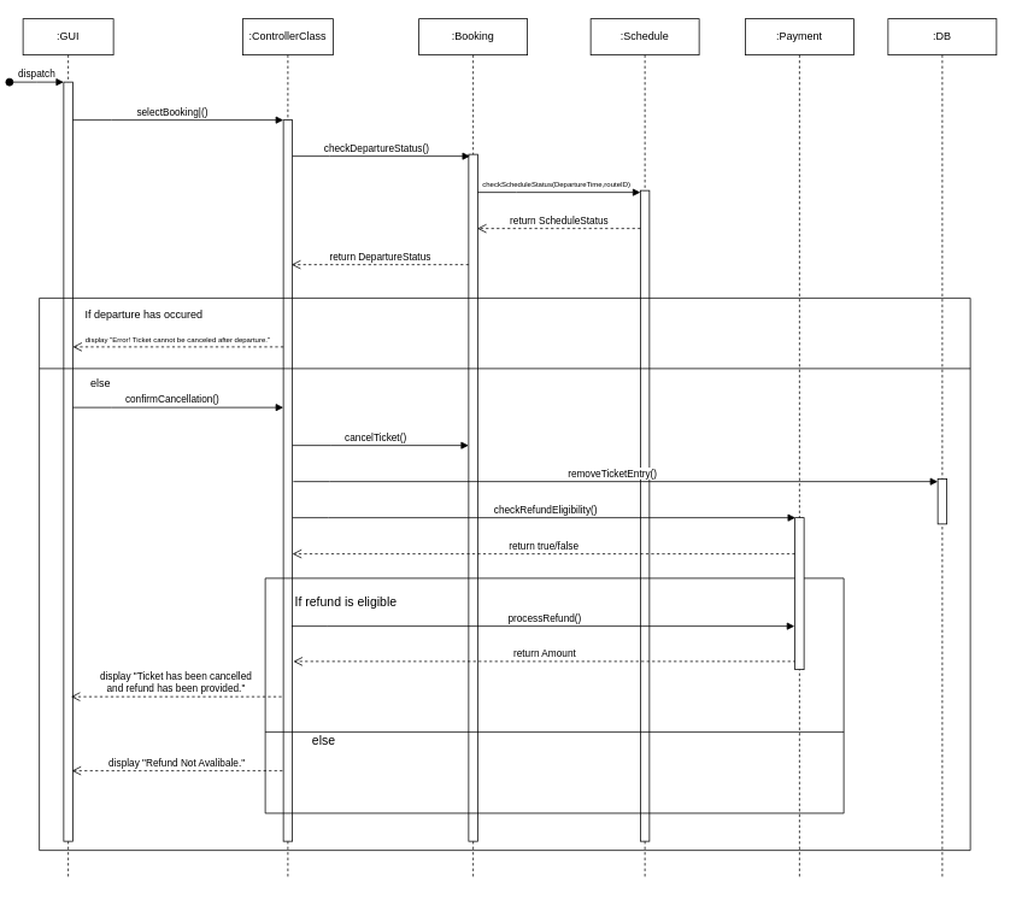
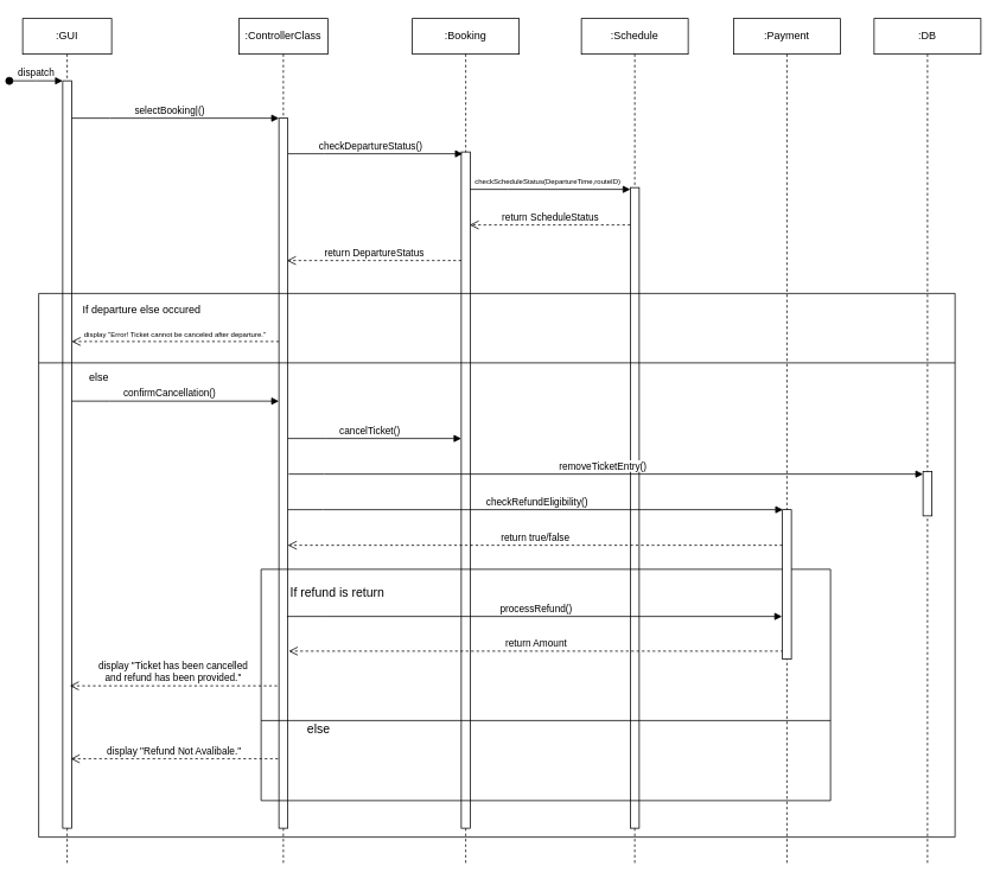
  <mxCell id="0" />
  <mxCell id="1" parent="0" />
  <mxCell id="2" value=":GUI" style="shape=umlLifeline;perimeter=lifelinePerimeter;whiteSpace=wrap;html=1;container=0;dropTarget=0;collapsible=0;recursiveResize=0;outlineConnect=0;portConstraint=eastwest;newEdgeStyle={&quot;edgeStyle&quot;:&quot;elbowEdgeStyle&quot;,&quot;elbow&quot;:&quot;vertical&quot;,&quot;curved&quot;:0,&quot;rounded&quot;:0};" parent="1" vertex="1"><mxGeometry x="20" y="20" width="100" height="952" as="geometry" /></mxCell>
  <mxCell id="3" value="" style="html=1;points=[];perimeter=orthogonalPerimeter;outlineConnect=0;targetShapes=umlLifeline;portConstraint=eastwest;newEdgeStyle={&quot;edgeStyle&quot;:&quot;elbowEdgeStyle&quot;,&quot;elbow&quot;:&quot;vertical&quot;,&quot;curved&quot;:0,&quot;rounded&quot;:0};" parent="2" vertex="1"><mxGeometry x="45" y="70" width="10" height="840" as="geometry" /></mxCell>
  <mxCell id="4" value="dispatch" style="html=1;verticalAlign=bottom;startArrow=oval;endArrow=block;startSize=8;edgeStyle=elbowEdgeStyle;elbow=vertical;curved=0;rounded=0;" parent="2" target="3" edge="1"><mxGeometry relative="1" as="geometry"><mxPoint x="-15" y="70" as="sourcePoint" /></mxGeometry></mxCell>
  <mxCell id="5" value=":ControllerClass" style="shape=umlLifeline;perimeter=lifelinePerimeter;whiteSpace=wrap;html=1;container=0;dropTarget=0;collapsible=0;recursiveResize=0;outlineConnect=0;portConstraint=eastwest;newEdgeStyle={&quot;edgeStyle&quot;:&quot;elbowEdgeStyle&quot;,&quot;elbow&quot;:&quot;vertical&quot;,&quot;curved&quot;:0,&quot;rounded&quot;:0};" parent="1" vertex="1"><mxGeometry x="263" y="20" width="100" height="952" as="geometry" /></mxCell>
  <mxCell id="6" value="" style="html=1;points=[];perimeter=orthogonalPerimeter;outlineConnect=0;targetShapes=umlLifeline;portConstraint=eastwest;newEdgeStyle={&quot;edgeStyle&quot;:&quot;elbowEdgeStyle&quot;,&quot;elbow&quot;:&quot;vertical&quot;,&quot;curved&quot;:0,&quot;rounded&quot;:0};" parent="5" vertex="1"><mxGeometry x="45" y="112" width="10" height="798" as="geometry" /></mxCell>
  <mxCell id="7" value="" style="html=1;verticalAlign=bottom;endArrow=block;edgeStyle=elbowEdgeStyle;elbow=vertical;curved=0;rounded=0;" parent="1" edge="1"><mxGeometry relative="1" as="geometry"><mxPoint x="75" y="132" as="sourcePoint" /><Array as="points"><mxPoint x="118" y="132" /><mxPoint x="160" y="112" /></Array><mxPoint x="308" y="132" as="targetPoint" /></mxGeometry></mxCell>
  <mxCell id="8" value="selectBooking|()" style="edgeLabel;html=1;align=center;verticalAlign=middle;resizable=0;points=[];" parent="7" vertex="1" connectable="0"><mxGeometry x="-0.065" y="3" relative="1" as="geometry"><mxPoint y="-7" as="offset" /></mxGeometry></mxCell>
  <mxCell id="9" value=":Schedule" style="shape=umlLifeline;perimeter=lifelinePerimeter;whiteSpace=wrap;html=1;container=0;dropTarget=0;collapsible=0;recursiveResize=0;outlineConnect=0;portConstraint=eastwest;newEdgeStyle={&quot;edgeStyle&quot;:&quot;elbowEdgeStyle&quot;,&quot;elbow&quot;:&quot;vertical&quot;,&quot;curved&quot;:0,&quot;rounded&quot;:0};" parent="1" vertex="1"><mxGeometry x="648" y="20" width="120" height="952" as="geometry" /></mxCell>
  <mxCell id="10" value="" style="html=1;points=[];perimeter=orthogonalPerimeter;outlineConnect=0;targetShapes=umlLifeline;portConstraint=eastwest;newEdgeStyle={&quot;edgeStyle&quot;:&quot;elbowEdgeStyle&quot;,&quot;elbow&quot;:&quot;vertical&quot;,&quot;curved&quot;:0,&quot;rounded&quot;:0};" parent="9" vertex="1"><mxGeometry x="55" y="190" width="10" height="720" as="geometry" /></mxCell>
  <mxCell id="11" value=":DB" style="shape=umlLifeline;perimeter=lifelinePerimeter;whiteSpace=wrap;html=1;container=0;dropTarget=0;collapsible=0;recursiveResize=0;outlineConnect=0;portConstraint=eastwest;newEdgeStyle={&quot;edgeStyle&quot;:&quot;elbowEdgeStyle&quot;,&quot;elbow&quot;:&quot;vertical&quot;,&quot;curved&quot;:0,&quot;rounded&quot;:0};" parent="1" vertex="1"><mxGeometry x="977" y="20" width="120" height="951" as="geometry" /></mxCell>
  <mxCell id="12" value=":Booking" style="shape=umlLifeline;perimeter=lifelinePerimeter;whiteSpace=wrap;html=1;container=0;dropTarget=0;collapsible=0;recursiveResize=0;outlineConnect=0;portConstraint=eastwest;newEdgeStyle={&quot;edgeStyle&quot;:&quot;elbowEdgeStyle&quot;,&quot;elbow&quot;:&quot;vertical&quot;,&quot;curved&quot;:0,&quot;rounded&quot;:0};" parent="1" vertex="1"><mxGeometry x="458" y="20" width="120" height="952" as="geometry" /></mxCell>
  <mxCell id="13" value="" style="html=1;points=[];perimeter=orthogonalPerimeter;outlineConnect=0;targetShapes=umlLifeline;portConstraint=eastwest;newEdgeStyle={&quot;edgeStyle&quot;:&quot;elbowEdgeStyle&quot;,&quot;elbow&quot;:&quot;vertical&quot;,&quot;curved&quot;:0,&quot;rounded&quot;:0};" parent="12" vertex="1"><mxGeometry x="55" y="150" width="10" height="760" as="geometry" /></mxCell>
  <mxCell id="14" value="" style="swimlane;startSize=0;" parent="1" vertex="1"><mxGeometry x="38" y="329" width="1030" height="611" as="geometry" /></mxCell>
- <mxCell id="15" value="&lt;span style=&quot;text-wrap-mode: nowrap; background-color: rgb(255, 255, 255);&quot;&gt;If departure has occured&lt;/span&gt;" style="text;whiteSpace=wrap;html=1;fontSize=12;align=center;" parent="14" vertex="1"><mxGeometry x="51" y="4" width="130" height="40" as="geometry" /></mxCell>
+ <mxCell id="15" value="&lt;span style=&quot;text-wrap-mode: nowrap; background-color: rgb(255, 255, 255);&quot;&gt;If departure else occured&lt;/span&gt;" style="text;whiteSpace=wrap;html=1;fontSize=12;align=center;" parent="14" vertex="1"><mxGeometry x="51" y="4" width="130" height="40" as="geometry" /></mxCell>
  <mxCell id="16" value="v" style="html=1;verticalAlign=bottom;endArrow=block;edgeStyle=elbowEdgeStyle;elbow=vertical;curved=0;rounded=0;" parent="14" edge="1"><mxGeometry relative="1" as="geometry"><mxPoint x="280" y="243.0" as="sourcePoint" /><Array as="points"><mxPoint x="320" y="243" /><mxPoint x="362" y="223" /></Array><mxPoint x="836.5" y="243" as="targetPoint" /></mxGeometry></mxCell>
  <mxCell id="17" value="checkRefundEligibility()" style="edgeLabel;html=1;align=center;verticalAlign=middle;resizable=0;points=[];" parent="16" vertex="1" connectable="0"><mxGeometry x="-0.065" y="3" relative="1" as="geometry"><mxPoint x="19" y="-7" as="offset" /></mxGeometry></mxCell>
  <mxCell id="18" value="" style="line;strokeWidth=1;html=1;" parent="14" vertex="1"><mxGeometry y="73" width="1030" height="10" as="geometry" /></mxCell>
  <mxCell id="19" value="display &quot;Error! Ticket cannot be canceled after departure.&quot;" style="html=1;verticalAlign=bottom;endArrow=open;dashed=1;endSize=8;edgeStyle=elbowEdgeStyle;elbow=vertical;curved=0;rounded=0;fontSize=8;" parent="14" edge="1"><mxGeometry relative="1" as="geometry"><mxPoint x="37" y="54.0" as="targetPoint" /><Array as="points"><mxPoint x="135" y="54" /></Array><mxPoint x="270" y="54" as="sourcePoint" /></mxGeometry></mxCell>
  <mxCell id="20" value="" style="html=1;verticalAlign=bottom;endArrow=block;edgeStyle=elbowEdgeStyle;elbow=vertical;curved=0;rounded=0;" parent="14" edge="1"><mxGeometry relative="1" as="geometry"><mxPoint x="280" y="163" as="sourcePoint" /><Array as="points"><mxPoint x="323" y="163" /><mxPoint x="365" y="143" /></Array><mxPoint x="475" y="163" as="targetPoint" /></mxGeometry></mxCell>
  <mxCell id="21" value="cancelTicket()" style="edgeLabel;html=1;align=center;verticalAlign=middle;resizable=0;points=[];" parent="20" vertex="1" connectable="0"><mxGeometry x="-0.065" y="3" relative="1" as="geometry"><mxPoint y="-7" as="offset" /></mxGeometry></mxCell>
  <mxCell id="22" value="" style="html=1;verticalAlign=bottom;endArrow=block;edgeStyle=elbowEdgeStyle;elbow=vertical;curved=0;rounded=0;" parent="14" edge="1"><mxGeometry relative="1" as="geometry"><mxPoint x="37" y="121" as="sourcePoint" /><Array as="points"><mxPoint x="80" y="121" /><mxPoint x="122" y="101" /></Array><mxPoint x="270" y="121" as="targetPoint" /></mxGeometry></mxCell>
  <mxCell id="23" value="confirmCancellation()" style="edgeLabel;html=1;align=center;verticalAlign=middle;resizable=0;points=[];" parent="22" vertex="1" connectable="0"><mxGeometry x="-0.065" y="3" relative="1" as="geometry"><mxPoint y="-7" as="offset" /></mxGeometry></mxCell>
  <mxCell id="24" value="&lt;span style=&quot;text-wrap-mode: nowrap; background-color: rgb(255, 255, 255);&quot;&gt;else&lt;/span&gt;" style="text;whiteSpace=wrap;html=1;fontSize=12;align=center;" parent="14" vertex="1"><mxGeometry x="3" y="81" width="130" height="40" as="geometry" /></mxCell>
  <mxCell id="25" value="display &quot;Ticket has been cancelled&lt;div&gt;and refund has been provided.&lt;span style=&quot;background-color: light-dark(#ffffff, var(--ge-dark-color, #121212)); color: light-dark(rgb(0, 0, 0), rgb(255, 255, 255));&quot;&gt;&quot;&lt;/span&gt;&lt;/div&gt;" style="html=1;verticalAlign=bottom;endArrow=open;dashed=1;endSize=8;edgeStyle=elbowEdgeStyle;elbow=vertical;curved=0;rounded=0;" parent="14" edge="1"><mxGeometry relative="1" as="geometry"><mxPoint x="35" y="441.0" as="targetPoint" /><Array as="points"><mxPoint x="133" y="441" /></Array><mxPoint x="268" y="441" as="sourcePoint" /></mxGeometry></mxCell>
  <mxCell id="26" value="" style="swimlane;startSize=0;" parent="14" vertex="1"><mxGeometry x="250" y="310" width="640" height="260" as="geometry" /></mxCell>
- <mxCell id="27" value="&lt;span style=&quot;text-wrap-mode: nowrap; background-color: rgb(255, 255, 255);&quot;&gt;If refund is eligible&lt;/span&gt;" style="text;whiteSpace=wrap;html=1;fontSize=14;align=left;" parent="26" vertex="1"><mxGeometry x="31" y="11" width="216" height="49" as="geometry" /></mxCell>
+ <mxCell id="27" value="&lt;span style=&quot;text-wrap-mode: nowrap; background-color: rgb(255, 255, 255);&quot;&gt;If refund is return&lt;/span&gt;" style="text;whiteSpace=wrap;html=1;fontSize=14;align=left;" parent="26" vertex="1"><mxGeometry x="31" y="11" width="216" height="49" as="geometry" /></mxCell>
  <mxCell id="28" value="&lt;div style=&quot;&quot;&gt;&lt;span style=&quot;text-wrap-mode: nowrap; background-color: rgb(255, 255, 255);&quot;&gt;else&lt;/span&gt;&lt;/div&gt;" style="text;whiteSpace=wrap;html=1;fontSize=14;align=center;" parent="26" vertex="1"><mxGeometry y="165" width="130" height="40" as="geometry" /></mxCell>
  <mxCell id="29" value="" style="line;strokeWidth=1;html=1;" parent="26" vertex="1"><mxGeometry y="165" width="640" height="10" as="geometry" /></mxCell>
  <mxCell id="30" value="v" style="html=1;verticalAlign=bottom;endArrow=block;edgeStyle=elbowEdgeStyle;elbow=vertical;curved=0;rounded=0;" parent="26" edge="1"><mxGeometry relative="1" as="geometry"><mxPoint x="29" y="53.0" as="sourcePoint" /><Array as="points"><mxPoint x="69" y="53" /><mxPoint x="111" y="33" /></Array><mxPoint x="585.5" y="53" as="targetPoint" /></mxGeometry></mxCell>
  <mxCell id="31" value="processRefund()" style="edgeLabel;html=1;align=center;verticalAlign=middle;resizable=0;points=[];" parent="30" vertex="1" connectable="0"><mxGeometry x="-0.065" y="3" relative="1" as="geometry"><mxPoint x="19" y="-7" as="offset" /></mxGeometry></mxCell>
  <mxCell id="32" value="return Amount" style="html=1;verticalAlign=bottom;endArrow=open;dashed=1;endSize=8;edgeStyle=elbowEdgeStyle;elbow=horizontal;curved=0;rounded=0;" parent="26" edge="1"><mxGeometry relative="1" as="geometry"><mxPoint x="31" y="92" as="targetPoint" /><Array as="points"><mxPoint x="442" y="92.0" /></Array><mxPoint x="587" y="92.0" as="sourcePoint" /></mxGeometry></mxCell>
  <mxCell id="33" value="" style="html=1;points=[];perimeter=orthogonalPerimeter;outlineConnect=0;targetShapes=umlLifeline;portConstraint=eastwest;newEdgeStyle={&quot;edgeStyle&quot;:&quot;elbowEdgeStyle&quot;,&quot;elbow&quot;:&quot;vertical&quot;,&quot;curved&quot;:0,&quot;rounded&quot;:0};" parent="14" vertex="1"><mxGeometry x="994" y="200" width="10" height="50" as="geometry" /></mxCell>
  <mxCell id="34" value="v" style="html=1;verticalAlign=bottom;endArrow=block;edgeStyle=elbowEdgeStyle;elbow=vertical;curved=0;rounded=0;" parent="14" target="33" edge="1"><mxGeometry relative="1" as="geometry"><mxPoint x="281" y="203.0" as="sourcePoint" /><Array as="points"><mxPoint x="321" y="203" /><mxPoint x="363" y="183" /></Array><mxPoint x="831" y="203" as="targetPoint" /></mxGeometry></mxCell>
  <mxCell id="35" value="removeTicketEntry()" style="edgeLabel;html=1;align=center;verticalAlign=middle;resizable=0;points=[];" parent="34" vertex="1" connectable="0"><mxGeometry x="-0.065" y="3" relative="1" as="geometry"><mxPoint x="19" y="-7" as="offset" /></mxGeometry></mxCell>
  <mxCell id="36" value="display &quot;Refund Not Avalibale&lt;span style=&quot;background-color: light-dark(#ffffff, var(--ge-dark-color, #121212)); color: light-dark(rgb(0, 0, 0), rgb(255, 255, 255));&quot;&gt;.&lt;/span&gt;&lt;span style=&quot;color: light-dark(rgb(0, 0, 0), rgb(255, 255, 255)); background-color: light-dark(#ffffff, var(--ge-dark-color, #121212));&quot;&gt;&quot;&lt;/span&gt;" style="html=1;verticalAlign=bottom;endArrow=open;dashed=1;endSize=8;edgeStyle=elbowEdgeStyle;elbow=vertical;curved=0;rounded=0;" parent="14" edge="1"><mxGeometry relative="1" as="geometry"><mxPoint x="36" y="523.0" as="targetPoint" /><Array as="points"><mxPoint x="134" y="523" /></Array><mxPoint x="269" y="523" as="sourcePoint" /></mxGeometry></mxCell>
  <mxCell id="37" value=":Payment" style="shape=umlLifeline;perimeter=lifelinePerimeter;whiteSpace=wrap;html=1;container=0;dropTarget=0;collapsible=0;recursiveResize=0;outlineConnect=0;portConstraint=eastwest;newEdgeStyle={&quot;edgeStyle&quot;:&quot;elbowEdgeStyle&quot;,&quot;elbow&quot;:&quot;vertical&quot;,&quot;curved&quot;:0,&quot;rounded&quot;:0};" parent="1" vertex="1"><mxGeometry x="819" y="20" width="120" height="952" as="geometry" /></mxCell>
  <mxCell id="38" value="" style="html=1;points=[];perimeter=orthogonalPerimeter;outlineConnect=0;targetShapes=umlLifeline;portConstraint=eastwest;newEdgeStyle={&quot;edgeStyle&quot;:&quot;elbowEdgeStyle&quot;,&quot;elbow&quot;:&quot;vertical&quot;,&quot;curved&quot;:0,&quot;rounded&quot;:0};" parent="37" vertex="1"><mxGeometry x="55" y="552" width="10" height="168" as="geometry" /></mxCell>
  <mxCell id="39" value="" style="html=1;verticalAlign=bottom;endArrow=block;edgeStyle=elbowEdgeStyle;elbow=vertical;curved=0;rounded=0;" parent="1" edge="1"><mxGeometry relative="1" as="geometry"><mxPoint x="318" y="172" as="sourcePoint" /><Array as="points"><mxPoint x="359" y="172" /><mxPoint x="401" y="152" /></Array><mxPoint x="514.5" y="172" as="targetPoint" /></mxGeometry></mxCell>
  <mxCell id="40" value="checkDepartureStatus()" style="edgeLabel;html=1;align=center;verticalAlign=middle;resizable=0;points=[];" parent="39" vertex="1" connectable="0"><mxGeometry x="-0.065" y="3" relative="1" as="geometry"><mxPoint y="-7" as="offset" /></mxGeometry></mxCell>
  <mxCell id="41" value="return ScheduleStatus" style="html=1;verticalAlign=bottom;endArrow=open;dashed=1;endSize=8;edgeStyle=elbowEdgeStyle;elbow=vertical;curved=0;rounded=0;" parent="1" edge="1"><mxGeometry relative="1" as="geometry"><mxPoint x="522.5" y="252" as="targetPoint" /><Array as="points" /><mxPoint x="703" y="252" as="sourcePoint" /></mxGeometry></mxCell>
  <mxCell id="42" value="" style="html=1;verticalAlign=bottom;endArrow=block;edgeStyle=elbowEdgeStyle;elbow=horizontal;curved=0;rounded=0;" parent="1" edge="1"><mxGeometry relative="1" as="geometry"><mxPoint x="523" y="212" as="sourcePoint" /><Array as="points"><mxPoint x="566" y="212" /><mxPoint x="608" y="192" /></Array><mxPoint x="703" y="212" as="targetPoint" /></mxGeometry></mxCell>
  <mxCell id="43" value="checkScheduleStatus(DepartureTime,routeID)" style="edgeLabel;html=1;align=center;verticalAlign=middle;resizable=0;points=[];fontSize=8;" parent="42" vertex="1" connectable="0"><mxGeometry x="-0.065" y="3" relative="1" as="geometry"><mxPoint x="2" y="-7" as="offset" /></mxGeometry></mxCell>
  <mxCell id="44" value="return DepartureStatus" style="html=1;verticalAlign=bottom;endArrow=open;dashed=1;endSize=8;edgeStyle=elbowEdgeStyle;elbow=vertical;curved=0;rounded=0;" parent="1" source="13" edge="1"><mxGeometry relative="1" as="geometry"><mxPoint x="317" y="292" as="targetPoint" /><Array as="points" /><mxPoint x="509" y="292" as="sourcePoint" /></mxGeometry></mxCell>
  <mxCell id="45" value="return true/false" style="html=1;verticalAlign=bottom;endArrow=open;dashed=1;endSize=8;edgeStyle=elbowEdgeStyle;elbow=horizontal;curved=0;rounded=0;" parent="1" source="38" edge="1"><mxGeometry relative="1" as="geometry"><mxPoint x="318" y="612" as="targetPoint" /><Array as="points"><mxPoint x="729" y="612" /></Array><mxPoint x="868.5" y="612" as="sourcePoint" /></mxGeometry></mxCell>
